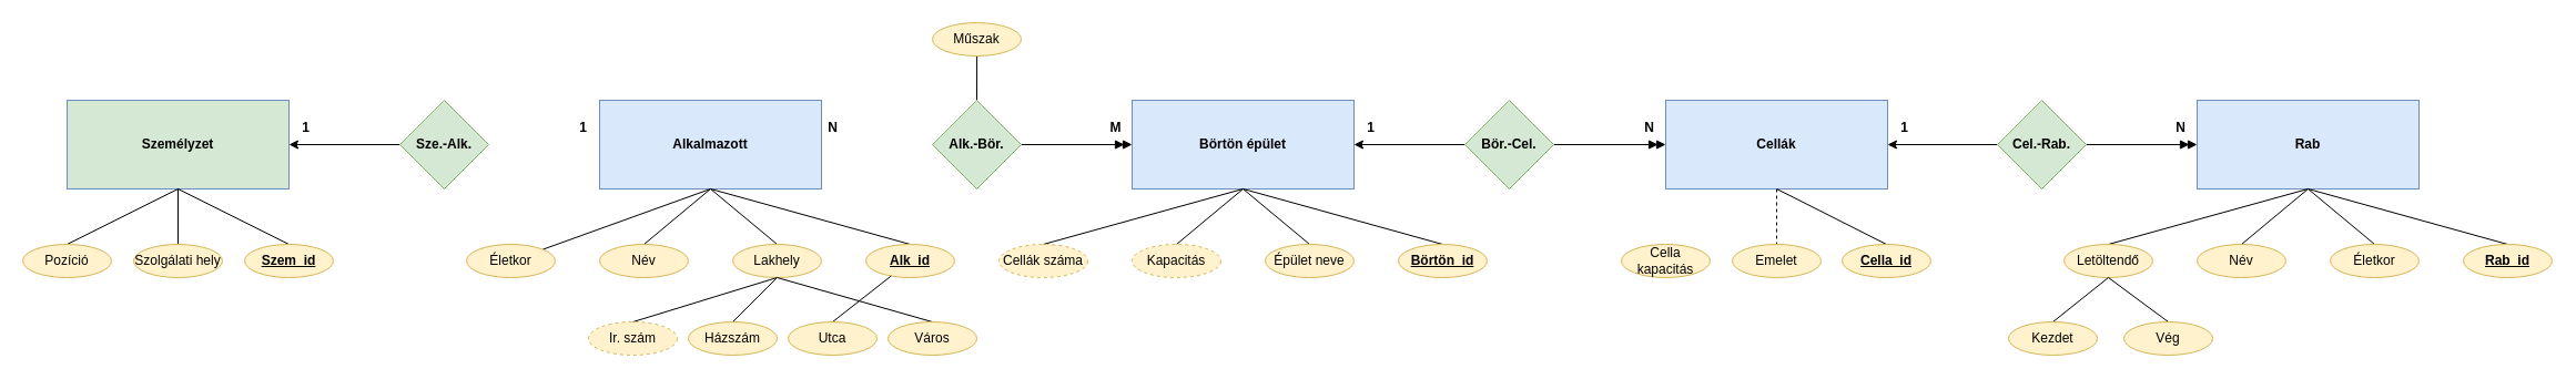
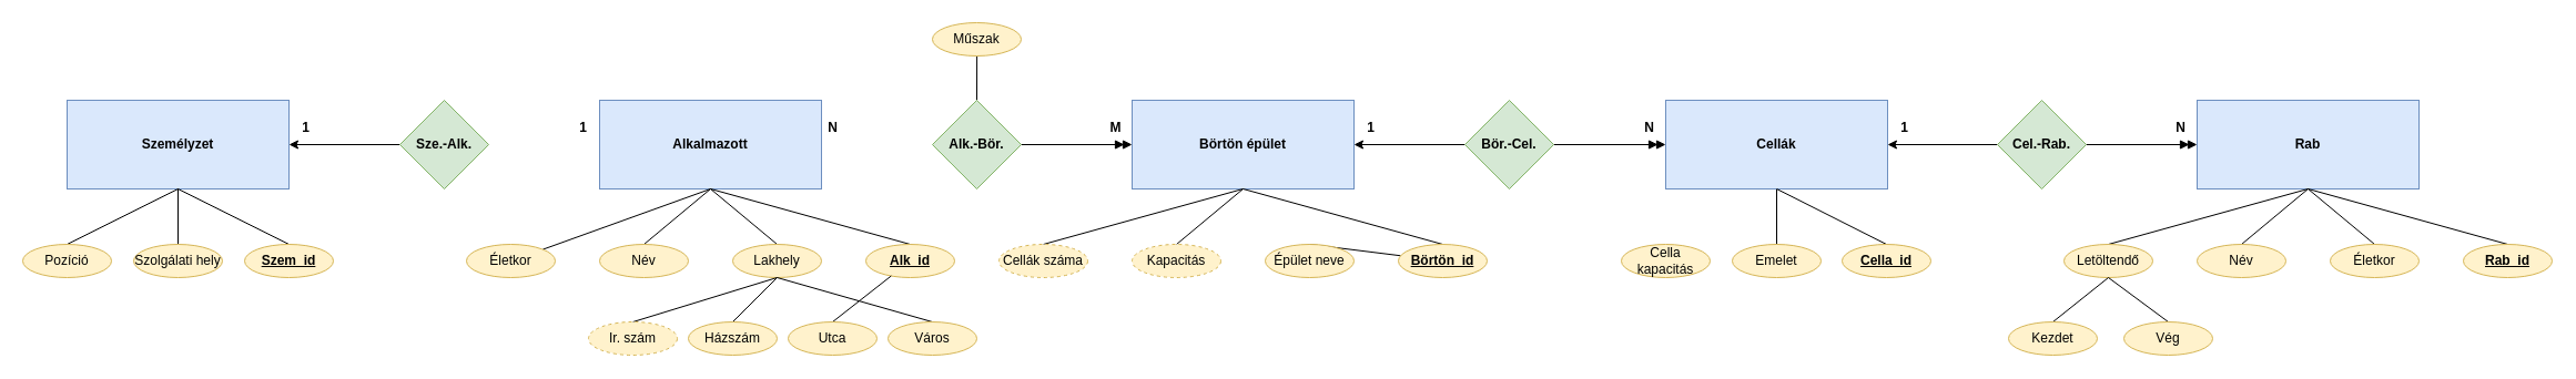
  <mxCell id="0" />
  <mxCell id="1" parent="0" />
  <mxCell id="2" value="&lt;b&gt;Alkalmazott&lt;/b&gt;" style="rounded=0;whiteSpace=wrap;html=1;fillColor=#dae8fc;strokeColor=#6c8ebf;" vertex="1" parent="1"><mxGeometry x="540" y="90" width="200" height="80" as="geometry" /></mxCell>
  <mxCell id="3" style="rounded=0;orthogonalLoop=1;jettySize=auto;html=1;entryX=0.5;entryY=1;entryDx=0;entryDy=0;strokeColor=default;endArrow=none;endFill=0;" edge="1" parent="1" source="4" target="2"><mxGeometry relative="1" as="geometry" /></mxCell>
  <mxCell id="4" value="Életkor" style="ellipse;whiteSpace=wrap;html=1;fillColor=#fff2cc;strokeColor=#d6b656;" vertex="1" parent="1"><mxGeometry x="420" y="220" width="80" height="30" as="geometry" /></mxCell>
  <mxCell id="5" style="edgeStyle=none;rounded=0;orthogonalLoop=1;jettySize=auto;html=1;exitX=0.5;exitY=0;exitDx=0;exitDy=0;entryX=0.5;entryY=1;entryDx=0;entryDy=0;strokeColor=default;endArrow=none;endFill=0;" edge="1" parent="1" source="6" target="2"><mxGeometry relative="1" as="geometry" /></mxCell>
  <mxCell id="6" value="Név" style="ellipse;whiteSpace=wrap;html=1;fillColor=#fff2cc;strokeColor=#d6b656;" vertex="1" parent="1"><mxGeometry x="540" y="220" width="80" height="30" as="geometry" /></mxCell>
  <mxCell id="7" style="edgeStyle=none;rounded=0;orthogonalLoop=1;jettySize=auto;html=1;exitX=0.5;exitY=0;exitDx=0;exitDy=0;strokeColor=default;endArrow=none;endFill=0;" edge="1" parent="1" source="8"><mxGeometry relative="1" as="geometry"><mxPoint x="640" y="170" as="targetPoint" /></mxGeometry></mxCell>
  <mxCell id="8" value="Lakhely" style="ellipse;whiteSpace=wrap;html=1;fillColor=#fff2cc;strokeColor=#d6b656;" vertex="1" parent="1"><mxGeometry x="660" y="220" width="80" height="30" as="geometry" /></mxCell>
  <mxCell id="9" style="edgeStyle=none;rounded=0;orthogonalLoop=1;jettySize=auto;html=1;exitX=0.5;exitY=0;exitDx=0;exitDy=0;strokeColor=default;endArrow=none;endFill=0;" edge="1" parent="1" source="10"><mxGeometry relative="1" as="geometry"><mxPoint x="640" y="170" as="targetPoint" /></mxGeometry></mxCell>
  <mxCell id="10" value="&lt;b&gt;&lt;u&gt;Alk_id&lt;/u&gt;&lt;/b&gt;" style="ellipse;whiteSpace=wrap;html=1;fillColor=#fff2cc;strokeColor=#d6b656;" vertex="1" parent="1"><mxGeometry x="780" y="220" width="80" height="30" as="geometry" /></mxCell>
  <mxCell id="11" style="edgeStyle=none;rounded=0;orthogonalLoop=1;jettySize=auto;html=1;exitX=0.5;exitY=0;exitDx=0;exitDy=0;entryX=0.5;entryY=1;entryDx=0;entryDy=0;strokeColor=default;endArrow=none;endFill=0;" edge="1" parent="1" source="12" target="8"><mxGeometry relative="1" as="geometry" /></mxCell>
  <mxCell id="12" value="Ir. szám" style="ellipse;whiteSpace=wrap;html=1;fillColor=#fff2cc;strokeColor=#d6b656;dashed=1;" vertex="1" parent="1"><mxGeometry x="530" y="290" width="80" height="30" as="geometry" /></mxCell>
  <mxCell id="13" style="edgeStyle=none;rounded=0;orthogonalLoop=1;jettySize=auto;html=1;exitX=0.5;exitY=0;exitDx=0;exitDy=0;strokeColor=default;endArrow=none;endFill=0;" edge="1" parent="1" source="14"><mxGeometry relative="1" as="geometry"><mxPoint x="700" y="250" as="targetPoint" /></mxGeometry></mxCell>
  <mxCell id="14" value="Házszám" style="ellipse;whiteSpace=wrap;html=1;fillColor=#fff2cc;strokeColor=#d6b656;" vertex="1" parent="1"><mxGeometry x="620" y="290" width="80" height="30" as="geometry" /></mxCell>
  <mxCell id="15" style="edgeStyle=none;rounded=0;orthogonalLoop=1;jettySize=auto;html=1;exitX=0.5;exitY=0;exitDx=0;exitDy=0;strokeColor=default;endArrow=none;endFill=0;" edge="1" parent="1" source="16" target="10"><mxGeometry relative="1" as="geometry" /></mxCell>
  <mxCell id="16" value="Utca" style="ellipse;whiteSpace=wrap;html=1;fillColor=#fff2cc;strokeColor=#d6b656;" vertex="1" parent="1"><mxGeometry x="710" y="290" width="80" height="30" as="geometry" /></mxCell>
  <mxCell id="17" style="edgeStyle=none;rounded=0;orthogonalLoop=1;jettySize=auto;html=1;exitX=0.5;exitY=0;exitDx=0;exitDy=0;entryX=0.5;entryY=1;entryDx=0;entryDy=0;strokeColor=default;endArrow=none;endFill=0;" edge="1" parent="1" source="18" target="8"><mxGeometry relative="1" as="geometry" /></mxCell>
  <mxCell id="18" value="Város" style="ellipse;whiteSpace=wrap;html=1;fillColor=#fff2cc;strokeColor=#d6b656;" vertex="1" parent="1"><mxGeometry x="800" y="290" width="80" height="30" as="geometry" /></mxCell>
  <mxCell id="19" value="&lt;b&gt;Börtön épület&lt;/b&gt;" style="rounded=0;whiteSpace=wrap;html=1;fillColor=#dae8fc;strokeColor=#6c8ebf;" vertex="1" parent="1"><mxGeometry x="1020" y="90" width="200" height="80" as="geometry" /></mxCell>
  <mxCell id="20" style="edgeStyle=none;rounded=0;orthogonalLoop=1;jettySize=auto;html=1;strokeColor=default;endArrow=doubleBlock;endFill=1;" edge="1" parent="1" source="22" target="19"><mxGeometry relative="1" as="geometry" /></mxCell>
  <mxCell id="21" style="edgeStyle=none;rounded=0;orthogonalLoop=1;jettySize=auto;html=1;exitX=0.5;exitY=0;exitDx=0;exitDy=0;strokeColor=default;endArrow=none;endFill=0;" edge="1" parent="1" source="22"><mxGeometry relative="1" as="geometry"><mxPoint x="880.111" y="50" as="targetPoint" /></mxGeometry></mxCell>
  <mxCell id="22" value="&lt;b&gt;Alk.-Bör.&lt;/b&gt;" style="rhombus;whiteSpace=wrap;html=1;fillColor=#d5e8d4;strokeColor=#82b366;" vertex="1" parent="1"><mxGeometry x="840" y="90" width="80" height="80" as="geometry" /></mxCell>
  <mxCell id="23" value="&lt;b&gt;N&lt;/b&gt;" style="text;html=1;align=center;verticalAlign=middle;resizable=0;points=[];autosize=1;strokeColor=none;fillColor=none;" vertex="1" parent="1"><mxGeometry x="735" y="100" width="30" height="30" as="geometry" /></mxCell>
  <mxCell id="24" value="&lt;b&gt;M&lt;/b&gt;" style="text;html=1;align=center;verticalAlign=middle;resizable=0;points=[];autosize=1;strokeColor=none;fillColor=none;" vertex="1" parent="1"><mxGeometry x="990" y="100" width="30" height="30" as="geometry" /></mxCell>
- <mxCell id="25" style="edgeStyle=none;rounded=0;orthogonalLoop=1;jettySize=auto;html=1;exitX=0.5;exitY=1;exitDx=0;exitDy=0;entryX=0.5;entryY=0;entryDx=0;entryDy=0;strokeColor=default;endArrow=none;endFill=0;dashed=1;" edge="1" parent="1" source="26" target="70"><mxGeometry relative="1" as="geometry" /></mxCell>
+ <mxCell id="25" style="edgeStyle=none;rounded=0;orthogonalLoop=1;jettySize=auto;html=1;exitX=0.5;exitY=1;exitDx=0;exitDy=0;entryX=0.5;entryY=0;entryDx=0;entryDy=0;strokeColor=default;endArrow=none;endFill=0;" edge="1" parent="1" source="26" target="70"><mxGeometry relative="1" as="geometry" /></mxCell>
  <mxCell id="26" value="&lt;b&gt;Cellák&lt;/b&gt;" style="rounded=0;whiteSpace=wrap;html=1;fillColor=#dae8fc;strokeColor=#6c8ebf;" vertex="1" parent="1"><mxGeometry x="1501" y="90" width="200" height="80" as="geometry" /></mxCell>
  <mxCell id="27" style="edgeStyle=none;rounded=0;orthogonalLoop=1;jettySize=auto;html=1;entryX=0;entryY=0.5;entryDx=0;entryDy=0;strokeColor=default;endArrow=doubleBlock;endFill=1;" edge="1" parent="1" source="29" target="26"><mxGeometry relative="1" as="geometry" /></mxCell>
  <mxCell id="28" style="edgeStyle=none;rounded=0;orthogonalLoop=1;jettySize=auto;html=1;entryX=1;entryY=0.5;entryDx=0;entryDy=0;strokeColor=default;endArrow=classic;endFill=1;" edge="1" parent="1" source="29" target="19"><mxGeometry relative="1" as="geometry" /></mxCell>
  <mxCell id="29" value="&lt;b&gt;Bör.-Cel.&lt;/b&gt;" style="rhombus;whiteSpace=wrap;html=1;fillColor=#d5e8d4;strokeColor=#82b366;" vertex="1" parent="1"><mxGeometry x="1320" y="90" width="80" height="80" as="geometry" /></mxCell>
  <mxCell id="30" value="&lt;b&gt;1&lt;/b&gt;" style="text;html=1;align=center;verticalAlign=middle;resizable=0;points=[];autosize=1;strokeColor=none;fillColor=none;" vertex="1" parent="1"><mxGeometry x="1220" y="100" width="30" height="30" as="geometry" /></mxCell>
  <mxCell id="31" value="&lt;b&gt;N&lt;/b&gt;" style="text;html=1;align=center;verticalAlign=middle;resizable=0;points=[];autosize=1;strokeColor=none;fillColor=none;" vertex="1" parent="1"><mxGeometry x="1470.5" y="100" width="30" height="30" as="geometry" /></mxCell>
  <mxCell id="32" style="edgeStyle=none;rounded=0;orthogonalLoop=1;jettySize=auto;html=1;exitX=0.5;exitY=0;exitDx=0;exitDy=0;entryX=0.5;entryY=1;entryDx=0;entryDy=0;strokeColor=default;endArrow=none;endFill=0;" edge="1" parent="1" source="33" target="19"><mxGeometry relative="1" as="geometry" /></mxCell>
  <mxCell id="33" value="Kapacitás" style="ellipse;whiteSpace=wrap;html=1;fillColor=#fff2cc;strokeColor=#d6b656;dashed=1;" vertex="1" parent="1"><mxGeometry x="1020" y="220" width="80" height="30" as="geometry" /></mxCell>
- <mxCell id="34" style="edgeStyle=none;rounded=0;orthogonalLoop=1;jettySize=auto;html=1;exitX=0.5;exitY=0;exitDx=0;exitDy=0;entryX=0.5;entryY=1;entryDx=0;entryDy=0;strokeColor=default;endArrow=none;endFill=0;" edge="1" parent="1" source="35" target="19"><mxGeometry relative="1" as="geometry" /></mxCell>
+ <mxCell id="34" style="edgeStyle=none;rounded=0;orthogonalLoop=1;jettySize=auto;html=1;exitX=0.5;exitY=0;exitDx=0;exitDy=0;strokeColor=default;endArrow=none;endFill=0;" edge="1" parent="1" source="35" target="39"><mxGeometry relative="1" as="geometry" /></mxCell>
  <mxCell id="35" value="Épület neve" style="ellipse;whiteSpace=wrap;html=1;fillColor=#fff2cc;strokeColor=#d6b656;" vertex="1" parent="1"><mxGeometry x="1140" y="220" width="80" height="30" as="geometry" /></mxCell>
  <mxCell id="36" style="edgeStyle=none;rounded=0;orthogonalLoop=1;jettySize=auto;html=1;exitX=0.5;exitY=0;exitDx=0;exitDy=0;entryX=0.5;entryY=1;entryDx=0;entryDy=0;strokeColor=default;endArrow=none;endFill=0;" edge="1" parent="1" source="37" target="19"><mxGeometry relative="1" as="geometry" /></mxCell>
  <mxCell id="37" value="Cellák száma" style="ellipse;whiteSpace=wrap;html=1;fillColor=#fff2cc;strokeColor=#d6b656;dashed=1;" vertex="1" parent="1"><mxGeometry x="900" y="220" width="80" height="30" as="geometry" /></mxCell>
  <mxCell id="38" style="edgeStyle=none;rounded=0;orthogonalLoop=1;jettySize=auto;html=1;exitX=0.5;exitY=0;exitDx=0;exitDy=0;entryX=0.5;entryY=1;entryDx=0;entryDy=0;strokeColor=default;endArrow=none;endFill=0;" edge="1" parent="1" source="39" target="19"><mxGeometry relative="1" as="geometry" /></mxCell>
  <mxCell id="39" value="&lt;b&gt;Börtön_id&lt;/b&gt;" style="ellipse;whiteSpace=wrap;html=1;fillColor=#fff2cc;strokeColor=#d6b656;fontStyle=4" vertex="1" parent="1"><mxGeometry x="1260" y="220" width="80" height="30" as="geometry" /></mxCell>
  <mxCell id="40" value="Cella kapacitás" style="ellipse;whiteSpace=wrap;html=1;fillColor=#fff2cc;strokeColor=#d6b656;" vertex="1" parent="1"><mxGeometry x="1461" y="220" width="80" height="30" as="geometry" /></mxCell>
  <mxCell id="41" style="edgeStyle=none;rounded=0;orthogonalLoop=1;jettySize=auto;html=1;exitX=0.5;exitY=0;exitDx=0;exitDy=0;entryX=0.5;entryY=1;entryDx=0;entryDy=0;strokeColor=default;endArrow=none;endFill=0;" edge="1" parent="1" source="42" target="26"><mxGeometry relative="1" as="geometry" /></mxCell>
  <mxCell id="42" value="&lt;b&gt;Cella_id&lt;/b&gt;" style="ellipse;whiteSpace=wrap;html=1;fillColor=#fff2cc;strokeColor=#d6b656;fontStyle=4" vertex="1" parent="1"><mxGeometry x="1660" y="220" width="80" height="30" as="geometry" /></mxCell>
  <mxCell id="43" value="&lt;b&gt;Rab&lt;/b&gt;" style="rounded=0;whiteSpace=wrap;html=1;fillColor=#dae8fc;strokeColor=#6c8ebf;" vertex="1" parent="1"><mxGeometry x="1980" y="90" width="200" height="80" as="geometry" /></mxCell>
  <mxCell id="44" style="edgeStyle=none;rounded=0;orthogonalLoop=1;jettySize=auto;html=1;entryX=1;entryY=0.5;entryDx=0;entryDy=0;strokeColor=default;endArrow=classic;endFill=1;" edge="1" parent="1" source="46" target="26"><mxGeometry relative="1" as="geometry" /></mxCell>
  <mxCell id="45" style="edgeStyle=none;rounded=0;orthogonalLoop=1;jettySize=auto;html=1;exitX=1;exitY=0.5;exitDx=0;exitDy=0;strokeColor=default;endArrow=doubleBlock;endFill=1;" edge="1" parent="1" source="46" target="43"><mxGeometry relative="1" as="geometry" /></mxCell>
  <mxCell id="46" value="&lt;b&gt;Cel.-Rab.&lt;/b&gt;" style="rhombus;whiteSpace=wrap;html=1;fillColor=#d5e8d4;strokeColor=#82b366;" vertex="1" parent="1"><mxGeometry x="1800" y="90" width="80" height="80" as="geometry" /></mxCell>
  <mxCell id="47" value="&lt;b&gt;1&lt;/b&gt;" style="text;html=1;align=center;verticalAlign=middle;resizable=0;points=[];autosize=1;strokeColor=none;fillColor=none;" vertex="1" parent="1"><mxGeometry x="1701" y="100" width="30" height="30" as="geometry" /></mxCell>
  <mxCell id="48" value="&lt;b&gt;N&lt;/b&gt;" style="text;html=1;align=center;verticalAlign=middle;resizable=0;points=[];autosize=1;strokeColor=none;fillColor=none;" vertex="1" parent="1"><mxGeometry x="1950" y="100" width="30" height="30" as="geometry" /></mxCell>
  <mxCell id="49" style="edgeStyle=none;rounded=0;orthogonalLoop=1;jettySize=auto;html=1;exitX=0.5;exitY=0;exitDx=0;exitDy=0;strokeColor=default;endArrow=none;endFill=0;" edge="1" parent="1" source="50"><mxGeometry relative="1" as="geometry"><mxPoint x="2080" y="170" as="targetPoint" /></mxGeometry></mxCell>
  <mxCell id="50" value="Név" style="ellipse;whiteSpace=wrap;html=1;fillColor=#fff2cc;strokeColor=#d6b656;" vertex="1" parent="1"><mxGeometry x="1980" y="220" width="80" height="30" as="geometry" /></mxCell>
  <mxCell id="51" style="edgeStyle=none;rounded=0;orthogonalLoop=1;jettySize=auto;html=1;exitX=0.5;exitY=0;exitDx=0;exitDy=0;entryX=0.5;entryY=1;entryDx=0;entryDy=0;strokeColor=default;endArrow=none;endFill=0;" edge="1" parent="1" source="52" target="43"><mxGeometry relative="1" as="geometry" /></mxCell>
  <mxCell id="52" value="Letöltendő" style="ellipse;whiteSpace=wrap;html=1;fillColor=#fff2cc;strokeColor=#d6b656;" vertex="1" parent="1"><mxGeometry x="1860" y="220" width="80" height="30" as="geometry" /></mxCell>
  <mxCell id="53" style="edgeStyle=none;rounded=0;orthogonalLoop=1;jettySize=auto;html=1;exitX=0.5;exitY=0;exitDx=0;exitDy=0;strokeColor=default;endArrow=none;endFill=0;" edge="1" parent="1" source="54"><mxGeometry relative="1" as="geometry"><mxPoint x="2080" y="170" as="targetPoint" /></mxGeometry></mxCell>
  <mxCell id="54" value="Életkor" style="ellipse;whiteSpace=wrap;html=1;fillColor=#fff2cc;strokeColor=#d6b656;" vertex="1" parent="1"><mxGeometry x="2100" y="220" width="80" height="30" as="geometry" /></mxCell>
  <mxCell id="55" style="edgeStyle=none;rounded=0;orthogonalLoop=1;jettySize=auto;html=1;exitX=0.5;exitY=0;exitDx=0;exitDy=0;entryX=0.5;entryY=1;entryDx=0;entryDy=0;strokeColor=default;endArrow=none;endFill=0;" edge="1" parent="1" source="56" target="43"><mxGeometry relative="1" as="geometry" /></mxCell>
  <mxCell id="56" value="&lt;b&gt;&lt;u&gt;Rab_id&lt;/u&gt;&lt;/b&gt;" style="ellipse;whiteSpace=wrap;html=1;fillColor=#fff2cc;strokeColor=#d6b656;" vertex="1" parent="1"><mxGeometry x="2220" y="220" width="80" height="30" as="geometry" /></mxCell>
  <mxCell id="57" style="edgeStyle=none;rounded=0;orthogonalLoop=1;jettySize=auto;html=1;exitX=0.5;exitY=0;exitDx=0;exitDy=0;strokeColor=default;endArrow=none;endFill=0;" edge="1" parent="1" source="58"><mxGeometry relative="1" as="geometry"><mxPoint x="1900" y="250" as="targetPoint" /></mxGeometry></mxCell>
  <mxCell id="58" value="Vég" style="ellipse;whiteSpace=wrap;html=1;fillColor=#fff2cc;strokeColor=#d6b656;" vertex="1" parent="1"><mxGeometry x="1914" y="290" width="80" height="30" as="geometry" /></mxCell>
  <mxCell id="59" style="edgeStyle=none;rounded=0;orthogonalLoop=1;jettySize=auto;html=1;exitX=0.5;exitY=0;exitDx=0;exitDy=0;entryX=0.5;entryY=1;entryDx=0;entryDy=0;strokeColor=default;endArrow=none;endFill=0;" edge="1" parent="1" source="60" target="52"><mxGeometry relative="1" as="geometry" /></mxCell>
  <mxCell id="60" value="Kezdet" style="ellipse;whiteSpace=wrap;html=1;fillColor=#fff2cc;strokeColor=#d6b656;" vertex="1" parent="1"><mxGeometry x="1810" y="290" width="80" height="30" as="geometry" /></mxCell>
- <mxCell id="61" value="&lt;b&gt;Személyzet&lt;/b&gt;" style="rounded=0;whiteSpace=wrap;html=1;fillColor=#d5e8d4;strokeColor=#6c8ebf;" vertex="1" parent="1"><mxGeometry x="60" y="90" width="200" height="80" as="geometry" /></mxCell>
+ <mxCell id="61" value="&lt;b&gt;Személyzet&lt;/b&gt;" style="rounded=0;whiteSpace=wrap;html=1;fillColor=#dae8fc;strokeColor=#6c8ebf;" vertex="1" parent="1"><mxGeometry x="60" y="90" width="200" height="80" as="geometry" /></mxCell>
  <mxCell id="62" style="edgeStyle=none;rounded=0;orthogonalLoop=1;jettySize=auto;html=1;entryX=1;entryY=0.5;entryDx=0;entryDy=0;strokeColor=default;endArrow=classic;endFill=1;" edge="1" parent="1" source="63" target="61"><mxGeometry relative="1" as="geometry" /></mxCell>
  <mxCell id="63" value="&lt;b&gt;Sze.-Alk.&lt;/b&gt;" style="rhombus;whiteSpace=wrap;html=1;fillColor=#d5e8d4;strokeColor=#82b366;" vertex="1" parent="1"><mxGeometry x="360" y="90" width="80" height="80" as="geometry" /></mxCell>
  <mxCell id="64" value="&lt;b&gt;1&lt;/b&gt;" style="text;html=1;align=center;verticalAlign=middle;resizable=0;points=[];autosize=1;strokeColor=none;fillColor=none;" vertex="1" parent="1"><mxGeometry y="100" width="30" height="30" as="geometry" x="260" /></mxCell>
  <mxCell id="65" value="&lt;b&gt;1&lt;/b&gt;" style="text;html=1;align=center;verticalAlign=middle;resizable=0;points=[];autosize=1;strokeColor=none;fillColor=none;" vertex="1" parent="1"><mxGeometry x="510" y="100" width="30" height="30" as="geometry" /></mxCell>
  <mxCell id="66" style="edgeStyle=none;rounded=0;orthogonalLoop=1;jettySize=auto;html=1;exitX=0.5;exitY=0;exitDx=0;exitDy=0;entryX=0.5;entryY=1;entryDx=0;entryDy=0;strokeColor=default;endArrow=none;endFill=0;" edge="1" parent="1" source="67" target="61"><mxGeometry relative="1" as="geometry" /></mxCell>
  <mxCell id="67" value="Pozíció" style="ellipse;whiteSpace=wrap;html=1;fillColor=#fff2cc;strokeColor=#d6b656;" vertex="1" parent="1"><mxGeometry x="20" y="220" width="80" height="30" as="geometry" /></mxCell>
  <mxCell id="68" style="edgeStyle=none;rounded=0;orthogonalLoop=1;jettySize=auto;html=1;exitX=0.5;exitY=0;exitDx=0;exitDy=0;strokeColor=default;endArrow=none;endFill=0;" edge="1" parent="1" source="69"><mxGeometry relative="1" as="geometry"><mxPoint x="160" y="170" as="targetPoint" /></mxGeometry></mxCell>
  <mxCell id="69" value="&lt;b&gt;&lt;u&gt;Szem_id&lt;/u&gt;&lt;/b&gt;" style="ellipse;whiteSpace=wrap;html=1;fillColor=#fff2cc;strokeColor=#d6b656;" vertex="1" parent="1"><mxGeometry x="220" y="220" width="80" height="30" as="geometry" /></mxCell>
  <mxCell id="70" value="Emelet" style="ellipse;whiteSpace=wrap;html=1;fillColor=#fff2cc;strokeColor=#d6b656;" vertex="1" parent="1"><mxGeometry x="1561" y="220" width="80" height="30" as="geometry" /></mxCell>
  <mxCell id="71" style="edgeStyle=none;rounded=0;orthogonalLoop=1;jettySize=auto;html=1;exitX=0.5;exitY=0;exitDx=0;exitDy=0;strokeColor=default;endArrow=none;endFill=0;" edge="1" parent="1" source="72" target="61"><mxGeometry relative="1" as="geometry" /></mxCell>
  <mxCell id="72" value="Szolgálati hely" style="ellipse;whiteSpace=wrap;html=1;fillColor=#fff2cc;strokeColor=#d6b656;" vertex="1" parent="1"><mxGeometry x="120" y="220" width="80" height="30" as="geometry" /></mxCell>
  <mxCell id="73" value="Műszak" style="ellipse;whiteSpace=wrap;html=1;fillColor=#fff2cc;strokeColor=#d6b656;" vertex="1" parent="1"><mxGeometry x="840" y="20" width="80" height="30" as="geometry" /></mxCell>
